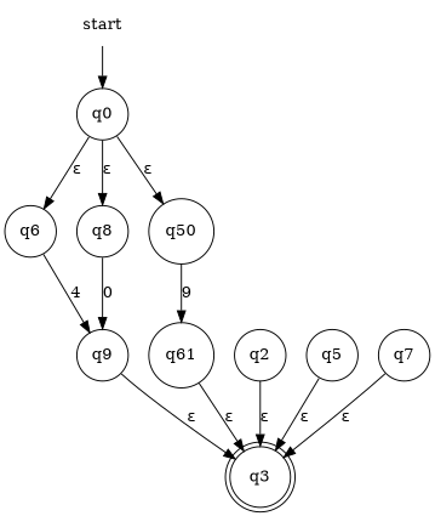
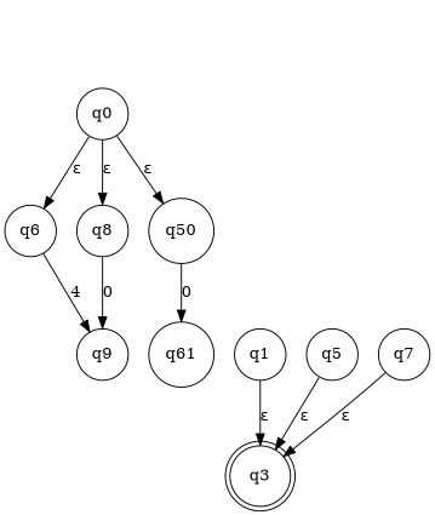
  digraph {
    node [shape=circle]
-   start [shape=none]
    q0
    q6
    q8
    n5 [label=q50]
    q3 [shape=doublecircle]
    q9
    n8 [label=q61]
-   q2
+   q2 [label=q1]
    q5
    q7
-   start -> q0
    q0 -> q6 [label="&epsilon;"]
    q0 -> q8 [label="&epsilon;"]
    q0 -> n5 [label="&epsilon;"]
    q6 -> q9 [label=4]
    q8 -> q9 [label=0]
-   n5 -> n8 [label=9]
-   q9 -> q3 [label="&epsilon;"]
-   n8 -> q3 [label="&epsilon;"]
+   n5 -> n8 [label=0]
    q2 -> q3 [label="&epsilon;"]
    q5 -> q3 [label="&epsilon;"]
    q7 -> q3 [label="&epsilon;"]
  }
